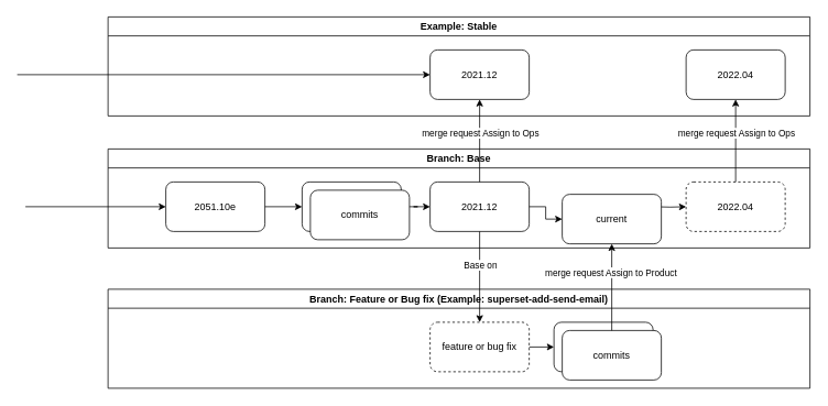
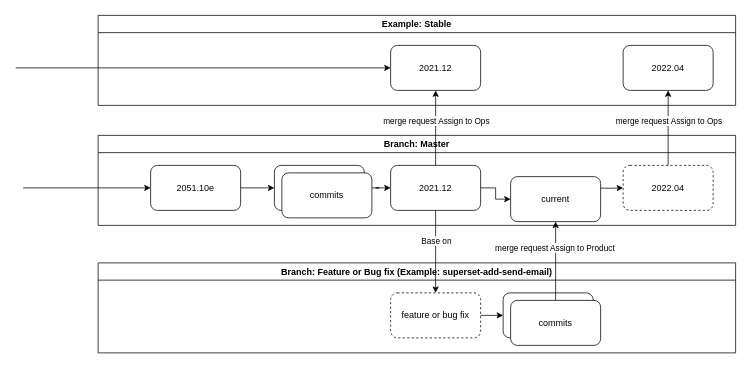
  <mxCell id="0" />
  <mxCell id="1" parent="0" />
- <mxCell id="2" value="Branch: Base" style="swimlane;" vertex="1" parent="1"><mxGeometry x="130" y="180" width="850" height="120" as="geometry" /></mxCell>
+ <mxCell id="2" value="Branch: Master" style="swimlane;" vertex="1" parent="1"><mxGeometry x="130" y="180" width="850" height="120" as="geometry" /></mxCell>
  <mxCell id="3" style="edgeStyle=orthogonalEdgeStyle;rounded=0;orthogonalLoop=1;jettySize=auto;html=1;entryX=0;entryY=0.5;entryDx=0;entryDy=0;" edge="1" parent="2" target="10"><mxGeometry relative="1" as="geometry"><mxPoint x="660" y="70" as="sourcePoint" /></mxGeometry></mxCell>
  <mxCell id="4" value="2051.10e" style="rounded=1;whiteSpace=wrap;html=1;" vertex="1" parent="2"><mxGeometry x="70" y="40" width="120" height="60" as="geometry" /></mxCell>
  <mxCell id="5" value="" style="rounded=1;whiteSpace=wrap;html=1;" vertex="1" parent="2"><mxGeometry x="235" y="40" width="120" height="60" as="geometry" /></mxCell>
  <mxCell id="6" style="edgeStyle=orthogonalEdgeStyle;rounded=0;orthogonalLoop=1;jettySize=auto;html=1;entryX=0;entryY=0.5;entryDx=0;entryDy=0;" edge="1" parent="2" source="4" target="5"><mxGeometry relative="1" as="geometry" /></mxCell>
  <mxCell id="7" value="2021.12" style="rounded=1;whiteSpace=wrap;html=1;" vertex="1" parent="2"><mxGeometry x="390" y="40" width="120" height="60" as="geometry" /></mxCell>
  <mxCell id="8" value="" style="edgeStyle=orthogonalEdgeStyle;rounded=0;orthogonalLoop=1;jettySize=auto;html=1;" edge="1" parent="2" source="5" target="7"><mxGeometry relative="1" as="geometry" /></mxCell>
  <mxCell id="9" style="edgeStyle=orthogonalEdgeStyle;rounded=0;orthogonalLoop=1;jettySize=auto;html=1;entryX=0;entryY=0.5;entryDx=0;entryDy=0;" edge="1" parent="2" source="7" target="11"><mxGeometry relative="1" as="geometry"><mxPoint x="540" y="70" as="targetPoint" /></mxGeometry></mxCell>
  <mxCell id="10" value="2022.04" style="rounded=1;whiteSpace=wrap;html=1;dashed=1;" vertex="1" parent="2"><mxGeometry x="700" y="40" width="120" height="60" as="geometry" /></mxCell>
  <mxCell id="11" value="current" style="rounded=1;whiteSpace=wrap;html=1;" vertex="1" parent="2"><mxGeometry x="550" y="55" width="120" height="60" as="geometry" /></mxCell>
  <mxCell id="12" value="" style="endArrow=classic;html=1;rounded=0;entryX=0;entryY=0.5;entryDx=0;entryDy=0;" edge="1" parent="1" target="4"><mxGeometry width="50" height="50" relative="1" as="geometry"><mxPoint x="30" y="250" as="sourcePoint" /><mxPoint x="450" y="240" as="targetPoint" /></mxGeometry></mxCell>
  <mxCell id="13" value="Example: Stable" style="swimlane;" vertex="1" parent="1"><mxGeometry x="130" y="20" width="850" height="120" as="geometry" /></mxCell>
  <mxCell id="14" value="2021.12" style="rounded=1;whiteSpace=wrap;html=1;" vertex="1" parent="13"><mxGeometry x="390" y="40" width="120" height="60" as="geometry" /></mxCell>
  <mxCell id="15" value="2022.04" style="rounded=1;whiteSpace=wrap;html=1;" vertex="1" parent="13"><mxGeometry x="700" y="40" width="120" height="60" as="geometry" /></mxCell>
  <mxCell id="16" value="" style="endArrow=classic;html=1;rounded=0;exitX=0.5;exitY=0;exitDx=0;exitDy=0;entryX=0.5;entryY=1;entryDx=0;entryDy=0;" edge="1" parent="1" source="7" target="14"><mxGeometry width="50" height="50" relative="1" as="geometry"><mxPoint x="400" y="210" as="sourcePoint" /><mxPoint x="450" y="160" as="targetPoint" /></mxGeometry></mxCell>
  <mxCell id="17" value="merge request Assign to Ops" style="edgeLabel;html=1;align=center;verticalAlign=middle;resizable=0;points=[];" vertex="1" connectable="0" parent="16"><mxGeometry x="-0.356" y="-2" relative="1" as="geometry"><mxPoint x="-2" y="-28" as="offset" /></mxGeometry></mxCell>
  <mxCell id="18" value="" style="endArrow=classic;html=1;rounded=0;entryX=0;entryY=0.5;entryDx=0;entryDy=0;" edge="1" parent="1" target="14"><mxGeometry width="50" height="50" relative="1" as="geometry"><mxPoint x="20" y="90" as="sourcePoint" /><mxPoint x="450" y="160" as="targetPoint" /></mxGeometry></mxCell>
  <mxCell id="19" value="commits" style="rounded=1;whiteSpace=wrap;html=1;" vertex="1" parent="1"><mxGeometry x="375" y="230" width="120" height="60" as="geometry" /></mxCell>
  <mxCell id="20" value="" style="endArrow=classic;html=1;rounded=0;exitX=0.5;exitY=0;exitDx=0;exitDy=0;entryX=0.5;entryY=1;entryDx=0;entryDy=0;" edge="1" parent="1" source="10" target="15"><mxGeometry width="50" height="50" relative="1" as="geometry"><mxPoint x="440" y="210" as="sourcePoint" /><mxPoint x="490" y="160" as="targetPoint" /></mxGeometry></mxCell>
  <mxCell id="21" value="merge request Assign to Ops" style="edgeLabel;html=1;align=center;verticalAlign=middle;resizable=0;points=[];" vertex="1" connectable="0" parent="20"><mxGeometry x="0.248" relative="1" as="geometry"><mxPoint y="2" as="offset" /></mxGeometry></mxCell>
  <mxCell id="22" value="Branch: Feature or Bug fix (Example: superset-add-send-email)" style="swimlane;" vertex="1" parent="1"><mxGeometry x="130" y="350" width="850" height="120" as="geometry" /></mxCell>
  <mxCell id="23" value="feature or bug fix" style="rounded=1;whiteSpace=wrap;html=1;dashed=1;" vertex="1" parent="22"><mxGeometry x="390" y="40" width="120" height="60" as="geometry" /></mxCell>
  <mxCell id="24" value="commits" style="rounded=1;whiteSpace=wrap;html=1;" vertex="1" parent="22"><mxGeometry x="540" y="40" width="120" height="60" as="geometry" /></mxCell>
  <mxCell id="25" value="" style="endArrow=classic;html=1;rounded=0;exitX=1;exitY=0.5;exitDx=0;exitDy=0;entryX=0;entryY=0.5;entryDx=0;entryDy=0;" edge="1" parent="22" source="23" target="24"><mxGeometry width="50" height="50" relative="1" as="geometry"><mxPoint x="350" y="-60" as="sourcePoint" /><mxPoint x="400" y="-110" as="targetPoint" /></mxGeometry></mxCell>
  <mxCell id="26" value="commits" style="rounded=1;whiteSpace=wrap;html=1;" vertex="1" parent="22"><mxGeometry x="550" y="50" width="120" height="60" as="geometry" /></mxCell>
  <mxCell id="27" value="" style="endArrow=classic;html=1;rounded=0;exitX=0.5;exitY=1;exitDx=0;exitDy=0;entryX=0.5;entryY=0;entryDx=0;entryDy=0;" edge="1" parent="1" source="7" target="23"><mxGeometry width="50" height="50" relative="1" as="geometry"><mxPoint x="480" y="290" as="sourcePoint" /><mxPoint x="580" y="390" as="targetPoint" /></mxGeometry></mxCell>
  <mxCell id="28" value="Base on" style="edgeLabel;html=1;align=center;verticalAlign=middle;resizable=0;points=[];" vertex="1" connectable="0" parent="27"><mxGeometry x="-0.32" y="-2" relative="1" as="geometry"><mxPoint x="2" y="3" as="offset" /></mxGeometry></mxCell>
  <mxCell id="29" value="" style="endArrow=classic;html=1;rounded=0;exitX=0.5;exitY=0;exitDx=0;exitDy=0;entryX=0.5;entryY=1;entryDx=0;entryDy=0;" edge="1" parent="1" source="26" target="11"><mxGeometry width="50" height="50" relative="1" as="geometry"><mxPoint x="480" y="290" as="sourcePoint" /><mxPoint x="530" y="240" as="targetPoint" /></mxGeometry></mxCell>
  <mxCell id="30" value="merge request Assign to Product" style="edgeLabel;html=1;align=center;verticalAlign=middle;resizable=0;points=[];" vertex="1" connectable="0" parent="29"><mxGeometry x="0.344" y="2" relative="1" as="geometry"><mxPoint as="offset" /></mxGeometry></mxCell>
